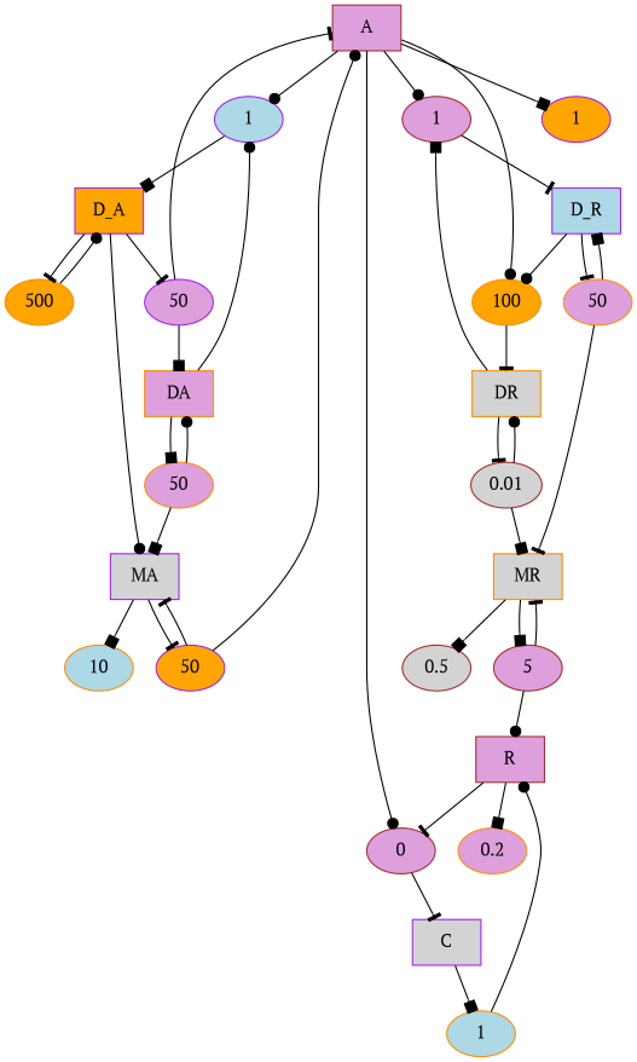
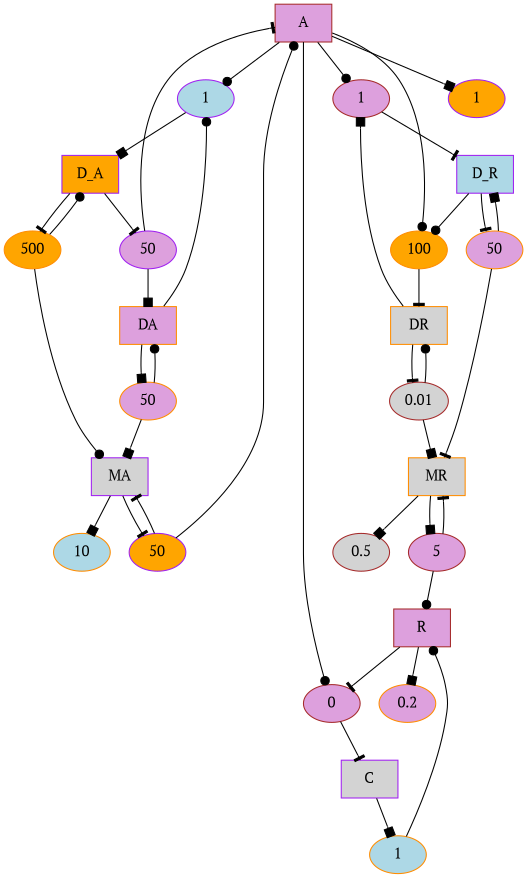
  digraph {
    fontname="PT Serif"
    node [color=darkorange fillcolor=plum fontname="PT Serif" shape=oval style=filled]
    edge [arrowhead=dot fontname="PT Serif"]
    n1 [color=brown label=A shape=box]
    n2 [color=purple fillcolor=lightblue label=1]
    n3 [color=brown label=1]
    n4 [color=brown label=0]
    n5 [color=purple fillcolor=orange label=1]
    n6 [fillcolor=orange label=100]
    n7 [color=purple fillcolor=orange label=D_A shape=box]
    n8 [color=purple fillcolor=lightblue label=D_R shape=box]
    n9 [color=purple fillcolor=lightgrey label=C shape=box]
    n10 [label=DA shape=box]
    n11 [label=50]
    n12 [color=purple fillcolor=lightgrey label=MA shape=box]
    n13 [color=purple label=50]
    n14 [fillcolor=orange label=500]
    n15 [fillcolor=lightgrey label=DR shape=box]
    n16 [color=brown fillcolor=lightgrey label=0.01]
    n17 [fillcolor=lightgrey label=MR shape=box]
    n18 [label=50]
    n19 [color=purple fillcolor=orange label=50]
    n20 [fillcolor=lightblue label=10]
    n21 [color=brown label=5]
    n22 [color=brown fillcolor=lightgrey label=0.5]
    n23 [color=brown label=R shape=box]
    n24 [label=0.2]
    n25 [fillcolor=lightblue label=1]
    n1 -> n2
    n1 -> n3
    n1 -> n4
    n1 -> n5 [arrowhead=box]
    n1 -> n6
    n2 -> n7 [arrowhead=box]
    n3 -> n8 [arrowhead=tee]
    n4 -> n9 [arrowhead=tee]
    n6 -> n15 [arrowhead=tee]
    n7 -> n13 [arrowhead=tee]
    n7 -> n14 [arrowhead=tee]
    n8 -> n6
    n8 -> n18 [arrowhead=tee]
    n9 -> n25 [arrowhead=box]
    n10 -> n2
    n10 -> n11 [arrowhead=box]
    n11 -> n10
    n11 -> n12 [arrowhead=box]
    n12 -> n19 [arrowhead=tee]
    n12 -> n20 [arrowhead=box]
    n13 -> n1 [arrowhead=tee]
    n13 -> n10 [arrowhead=box]
    n14 -> n7
-   n7 -> n12
+   n14 -> n12
    n15 -> n3 [arrowhead=box]
    n15 -> n16 [arrowhead=tee]
    n16 -> n15
    n16 -> n17 [arrowhead=box]
    n17 -> n21 [arrowhead=box]
    n17 -> n22 [arrowhead=box]
    n18 -> n8 [arrowhead=box]
    n18 -> n17 [arrowhead=tee]
    n19 -> n1
    n19 -> n12 [arrowhead=tee]
    n21 -> n17 [arrowhead=tee]
    n21 -> n23
    n23 -> n4 [arrowhead=tee]
    n23 -> n24 [arrowhead=box]
    n25 -> n23
  }
